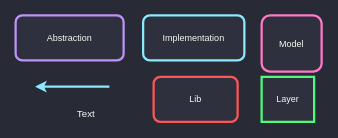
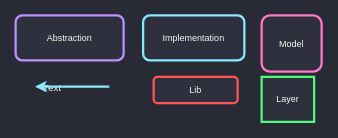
  <mxCell id="0" />
  <mxCell id="1" parent="0" />
  <mxCell id="2" value="Abstraction" style="rounded=1;whiteSpace=wrap;html=1;strokeColor=#BD93F9;fillColor=#2E303D;strokeWidth=3;fontColor=#F8F8F2;" parent="1" vertex="1"><mxGeometry x="20" y="20" width="144" height="60" as="geometry" /></mxCell>
  <mxCell id="3" value="Model" style="rounded=1;whiteSpace=wrap;html=1;strokeColor=#FF79C6;fillColor=#2E303D;strokeWidth=3;fontColor=#F8F8F2;" parent="1" vertex="1"><mxGeometry x="348" y="20" width="80" height="75" as="geometry" /></mxCell>
- <mxCell id="4" value="Text" style="text;html=1;resizable=0;points=[];autosize=1;align=right;verticalAlign=middle;spacingTop=0;fontColor=#F8F8F2;fontSize=13;spacing=0;" parent="1" vertex="1"><mxGeometry x="87" y="140" width="38" height="22" as="geometry" /></mxCell>
+ <mxCell id="4" value="Text" style="text;html=1;resizable=0;points=[];autosize=1;align=right;verticalAlign=middle;spacingTop=0;fontColor=#F8F8F2;fontSize=13;spacing=0;" parent="1" vertex="1"><mxGeometry x="42" y="105" width="38" height="22" as="geometry" /></mxCell>
  <mxCell id="5" style="edgeStyle=orthogonalEdgeStyle;rounded=0;orthogonalLoop=1;jettySize=auto;html=1;exitX=0;exitY=0.5;exitDx=0;exitDy=0;entryX=1;entryY=0.5;entryDx=0;entryDy=0;fontSize=13;fontColor=#F8F8F2;strokeWidth=2;strokeColor=#BD93F9;" parent="1" edge="1"><mxGeometry relative="1" as="geometry"><mxPoint x="123" y="87" as="targetPoint" /></mxGeometry></mxCell>
  <mxCell id="6" style="edgeStyle=orthogonalEdgeStyle;rounded=0;orthogonalLoop=1;jettySize=auto;html=1;exitX=1;exitY=0.5;exitDx=0;exitDy=0;entryX=0;entryY=0.5;entryDx=0;entryDy=0;strokeColor=#BD93F9;strokeWidth=2;fontSize=13;fontColor=#F8F8F2;" parent="1" edge="1"><mxGeometry relative="1" as="geometry"><mxPoint x="319" y="87" as="sourcePoint" /></mxGeometry></mxCell>
  <mxCell id="7" style="edgeStyle=orthogonalEdgeStyle;rounded=0;orthogonalLoop=1;jettySize=auto;html=1;strokeColor=#8BE9FD;strokeWidth=3;" parent="1" edge="1"><mxGeometry relative="1" as="geometry"><mxPoint x="145" y="115" as="sourcePoint" /><mxPoint x="46" y="115" as="targetPoint" /></mxGeometry></mxCell>
  <mxCell id="8" value="Implementation" style="rounded=1;whiteSpace=wrap;html=1;strokeColor=#8BE9FD;fillColor=#2E303D;strokeWidth=3;fontColor=#F8F8F2;" parent="1" vertex="1"><mxGeometry x="190" y="20" width="135" height="60" as="geometry" /></mxCell>
  <mxCell id="9" value="Layer" style="rounded=0;whiteSpace=wrap;html=1;strokeColor=#50FA7B;fillColor=#2E303D;strokeWidth=3;fontColor=#F8F8F2;" parent="1" vertex="1"><mxGeometry x="348" y="102" width="70" height="60" as="geometry" /></mxCell>
- <mxCell id="10" value="Lib" style="rounded=1;whiteSpace=wrap;html=1;strokeColor=#FF5555;fillColor=#2E303D;strokeWidth=3;fontColor=#F8F8F2;" parent="1" vertex="1"><mxGeometry x="204" y="102" width="112" height="60" as="geometry" /></mxCell>
+ <mxCell id="10" value="Lib" style="rounded=1;whiteSpace=wrap;html=1;strokeColor=#FF5555;fillColor=#2E303D;strokeWidth=3;fontColor=#F8F8F2;" parent="1" vertex="1"><mxGeometry x="204" y="102" width="112" height="35" as="geometry" /></mxCell>
